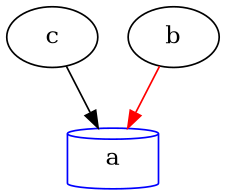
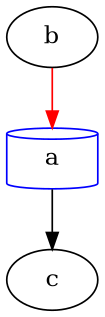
  digraph {
    a [color=blue shape=cylinder]
    c
    b
-   c -> a
+   a -> c
    b -> a [color=red]
  }
